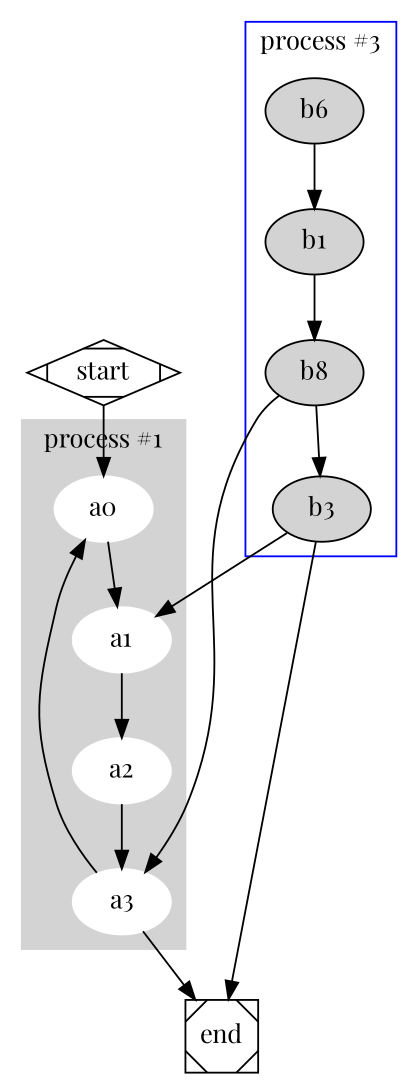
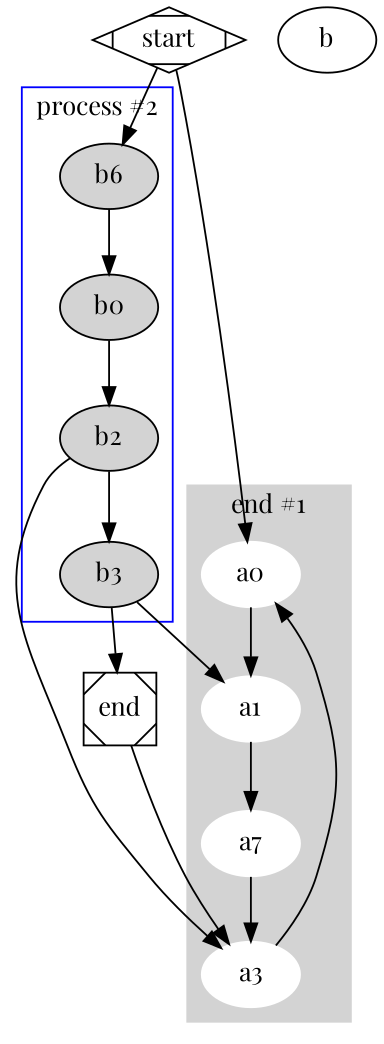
  digraph {
    fontname="Playfair Display"
    node [fontname="Playfair Display" style=filled]
    edge [fontname="Playfair Display"]
    n1 [height=0.5 label=b6 width=0.75]
-   b1 [height=0.5 width=0.75]
-   b2 [height=0.5 width=0.75 label=b8]
+   b1 [height=0.5 width=0.75 label=b0]
+   b2 [height=0.5 width=0.75]
    b3 [height=0.5 width=0.75]
    a0 [color=white height=0.5 width=0.75]
    a1 [color=white height=0.5 width=0.75]
-   a2 [color=white height=0.5 width=0.75]
+   a2 [color=white height=0.5 width=0.75 label=a7]
    a3 [color=white height=0.5 width=0.75]
    end [height=0.5 shape=Msquare width=0.5 style=""]
    start [height=0.5 shape=Mdiamond width=1.0213 style=""]
+   b [style=""]
    subgraph cluster_1 {
      color=blue
-     label="process #3"
+     label="process #2"
      n1
      b1
      b2
      b3
    }
    subgraph cluster_2 {
      color=lightgrey
-     label="process #1"
+     label="end #1"
      style=filled
      a0
      a1
      a2
      a3
    }
    n1 -> b1
    b1 -> b2
    b2 -> b3
    b2 -> a3
    b3 -> a1
    b3 -> end
    a0 -> a1
    a1 -> a2
    a2 -> a3
    a3 -> a0
-   a3 -> end
+   end -> a3
+   start -> n1
    start -> a0
  }
